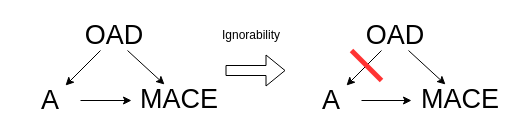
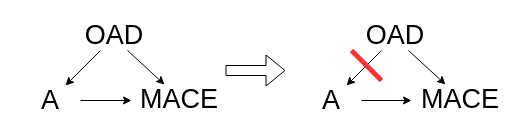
  <mxCell id="0" />
  <mxCell id="1" parent="0" />
  <mxCell id="2" value="" style="endArrow=classic;html=1;rounded=0;entryX=0.25;entryY=0;entryDx=0;entryDy=0;" parent="1" target="6" edge="1"><mxGeometry width="50" height="50" relative="1" as="geometry"><mxPoint x="127" y="50" as="sourcePoint" /><mxPoint x="177" y="100" as="targetPoint" /></mxGeometry></mxCell>
  <mxCell id="3" value="" style="endArrow=classic;html=1;rounded=0;" parent="1" target="4" edge="1"><mxGeometry width="50" height="50" relative="1" as="geometry"><mxPoint x="100" y="50" as="sourcePoint" /><mxPoint x="50" y="100" as="targetPoint" /></mxGeometry></mxCell>
  <mxCell id="4" value="A" style="text;html=1;strokeColor=none;fillColor=none;align=center;verticalAlign=middle;whiteSpace=wrap;rounded=0;fontSize=27;" parent="1" vertex="1"><mxGeometry x="20" y="85" width="60" height="30" as="geometry" /></mxCell>
  <mxCell id="5" value="OAD" style="text;html=1;strokeColor=none;fillColor=none;align=center;verticalAlign=middle;whiteSpace=wrap;rounded=0;fontSize=27;" parent="1" vertex="1"><mxGeometry x="84" y="20" width="60" height="30" as="geometry" /></mxCell>
  <mxCell id="6" value="MACE" style="text;html=1;strokeColor=none;fillColor=none;align=center;verticalAlign=middle;whiteSpace=wrap;rounded=0;fontSize=27;" parent="1" vertex="1"><mxGeometry x="149" y="84" width="60" height="30" as="geometry" /></mxCell>
  <mxCell id="7" value="" style="endArrow=classic;html=1;rounded=0;" parent="1" edge="1"><mxGeometry width="50" height="50" relative="1" as="geometry"><mxPoint x="80" y="100" as="sourcePoint" /><mxPoint x="131" y="100" as="targetPoint" /></mxGeometry></mxCell>
  <mxCell id="8" value="" style="shape=flexArrow;endArrow=classic;html=1;rounded=0;" parent="1" edge="1"><mxGeometry width="50" height="50" relative="1" as="geometry"><mxPoint x="225" y="70" as="sourcePoint" /><mxPoint x="285" y="70" as="targetPoint" /></mxGeometry></mxCell>
  <mxCell id="9" value="" style="endArrow=classic;html=1;rounded=0;entryX=0.25;entryY=0;entryDx=0;entryDy=0;" parent="1" target="13" edge="1"><mxGeometry width="50" height="50" relative="1" as="geometry"><mxPoint x="408" y="50" as="sourcePoint" /><mxPoint x="458" y="100" as="targetPoint" /></mxGeometry></mxCell>
  <mxCell id="10" value="" style="endArrow=classic;html=1;rounded=0;" parent="1" target="11" edge="1"><mxGeometry width="50" height="50" relative="1" as="geometry"><mxPoint x="381" y="50" as="sourcePoint" /><mxPoint x="331" y="100" as="targetPoint" /></mxGeometry></mxCell>
  <mxCell id="11" value="A" style="text;html=1;strokeColor=none;fillColor=none;align=center;verticalAlign=middle;whiteSpace=wrap;rounded=0;fontSize=27;" parent="1" vertex="1"><mxGeometry x="301" y="85" width="60" height="30" as="geometry" /></mxCell>
  <mxCell id="12" value="OAD" style="text;html=1;strokeColor=none;fillColor=none;align=center;verticalAlign=middle;whiteSpace=wrap;rounded=0;fontSize=27;" parent="1" vertex="1"><mxGeometry x="365" y="20" width="60" height="30" as="geometry" /></mxCell>
  <mxCell id="13" value="MACE" style="text;html=1;strokeColor=none;fillColor=none;align=center;verticalAlign=middle;whiteSpace=wrap;rounded=0;fontSize=27;" parent="1" vertex="1"><mxGeometry x="430" y="84" width="60" height="30" as="geometry" /></mxCell>
  <mxCell id="14" value="" style="endArrow=classic;html=1;rounded=0;" parent="1" edge="1"><mxGeometry width="50" height="50" relative="1" as="geometry"><mxPoint x="361" y="100" as="sourcePoint" /><mxPoint x="411" y="100" as="targetPoint" /></mxGeometry></mxCell>
  <mxCell id="15" value="" style="endArrow=none;html=1;rounded=0;fillColor=#f8cecc;strokeColor=#FF3333;strokeWidth=5;" parent="1" edge="1"><mxGeometry width="50" height="50" relative="1" as="geometry"><mxPoint x="381" y="80" as="sourcePoint" /><mxPoint x="351" y="50" as="targetPoint" /></mxGeometry></mxCell>
- <mxCell id="16" value="Ignorability" style="text;html=1;strokeColor=none;fillColor=none;align=center;verticalAlign=middle;whiteSpace=wrap;rounded=0;" parent="1" vertex="1"><mxGeometry x="221" y="20" width="60" height="30" as="geometry" /></mxCell>
